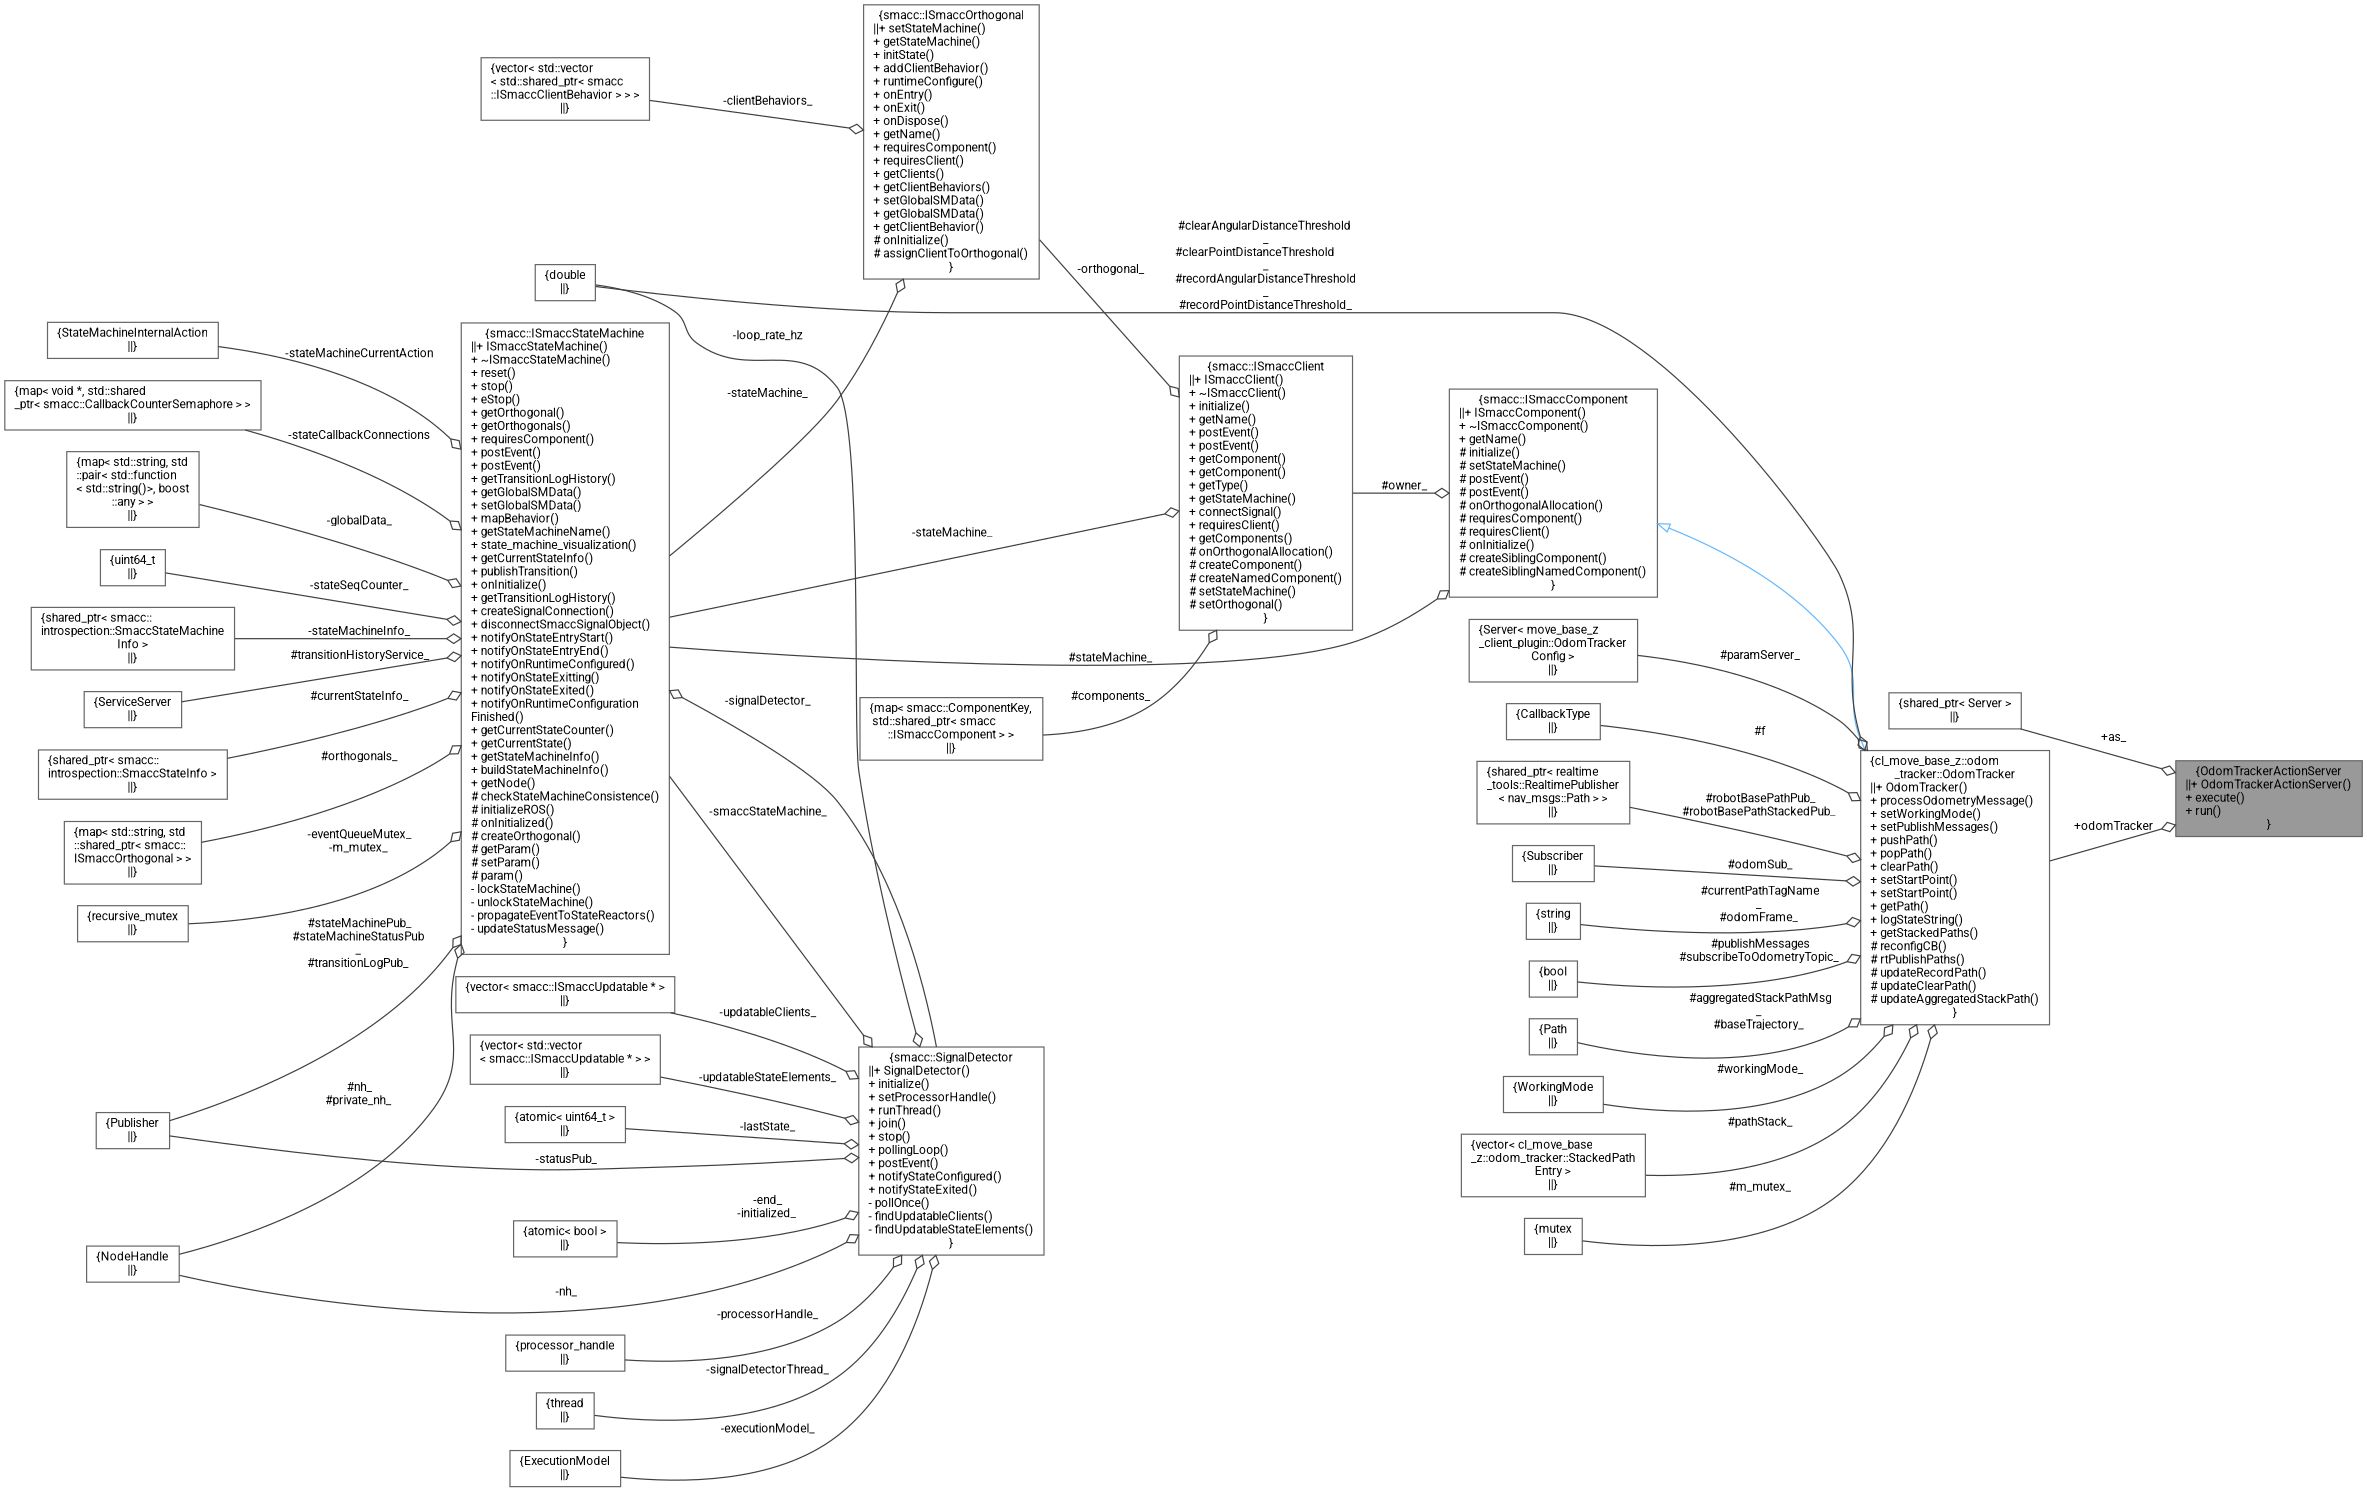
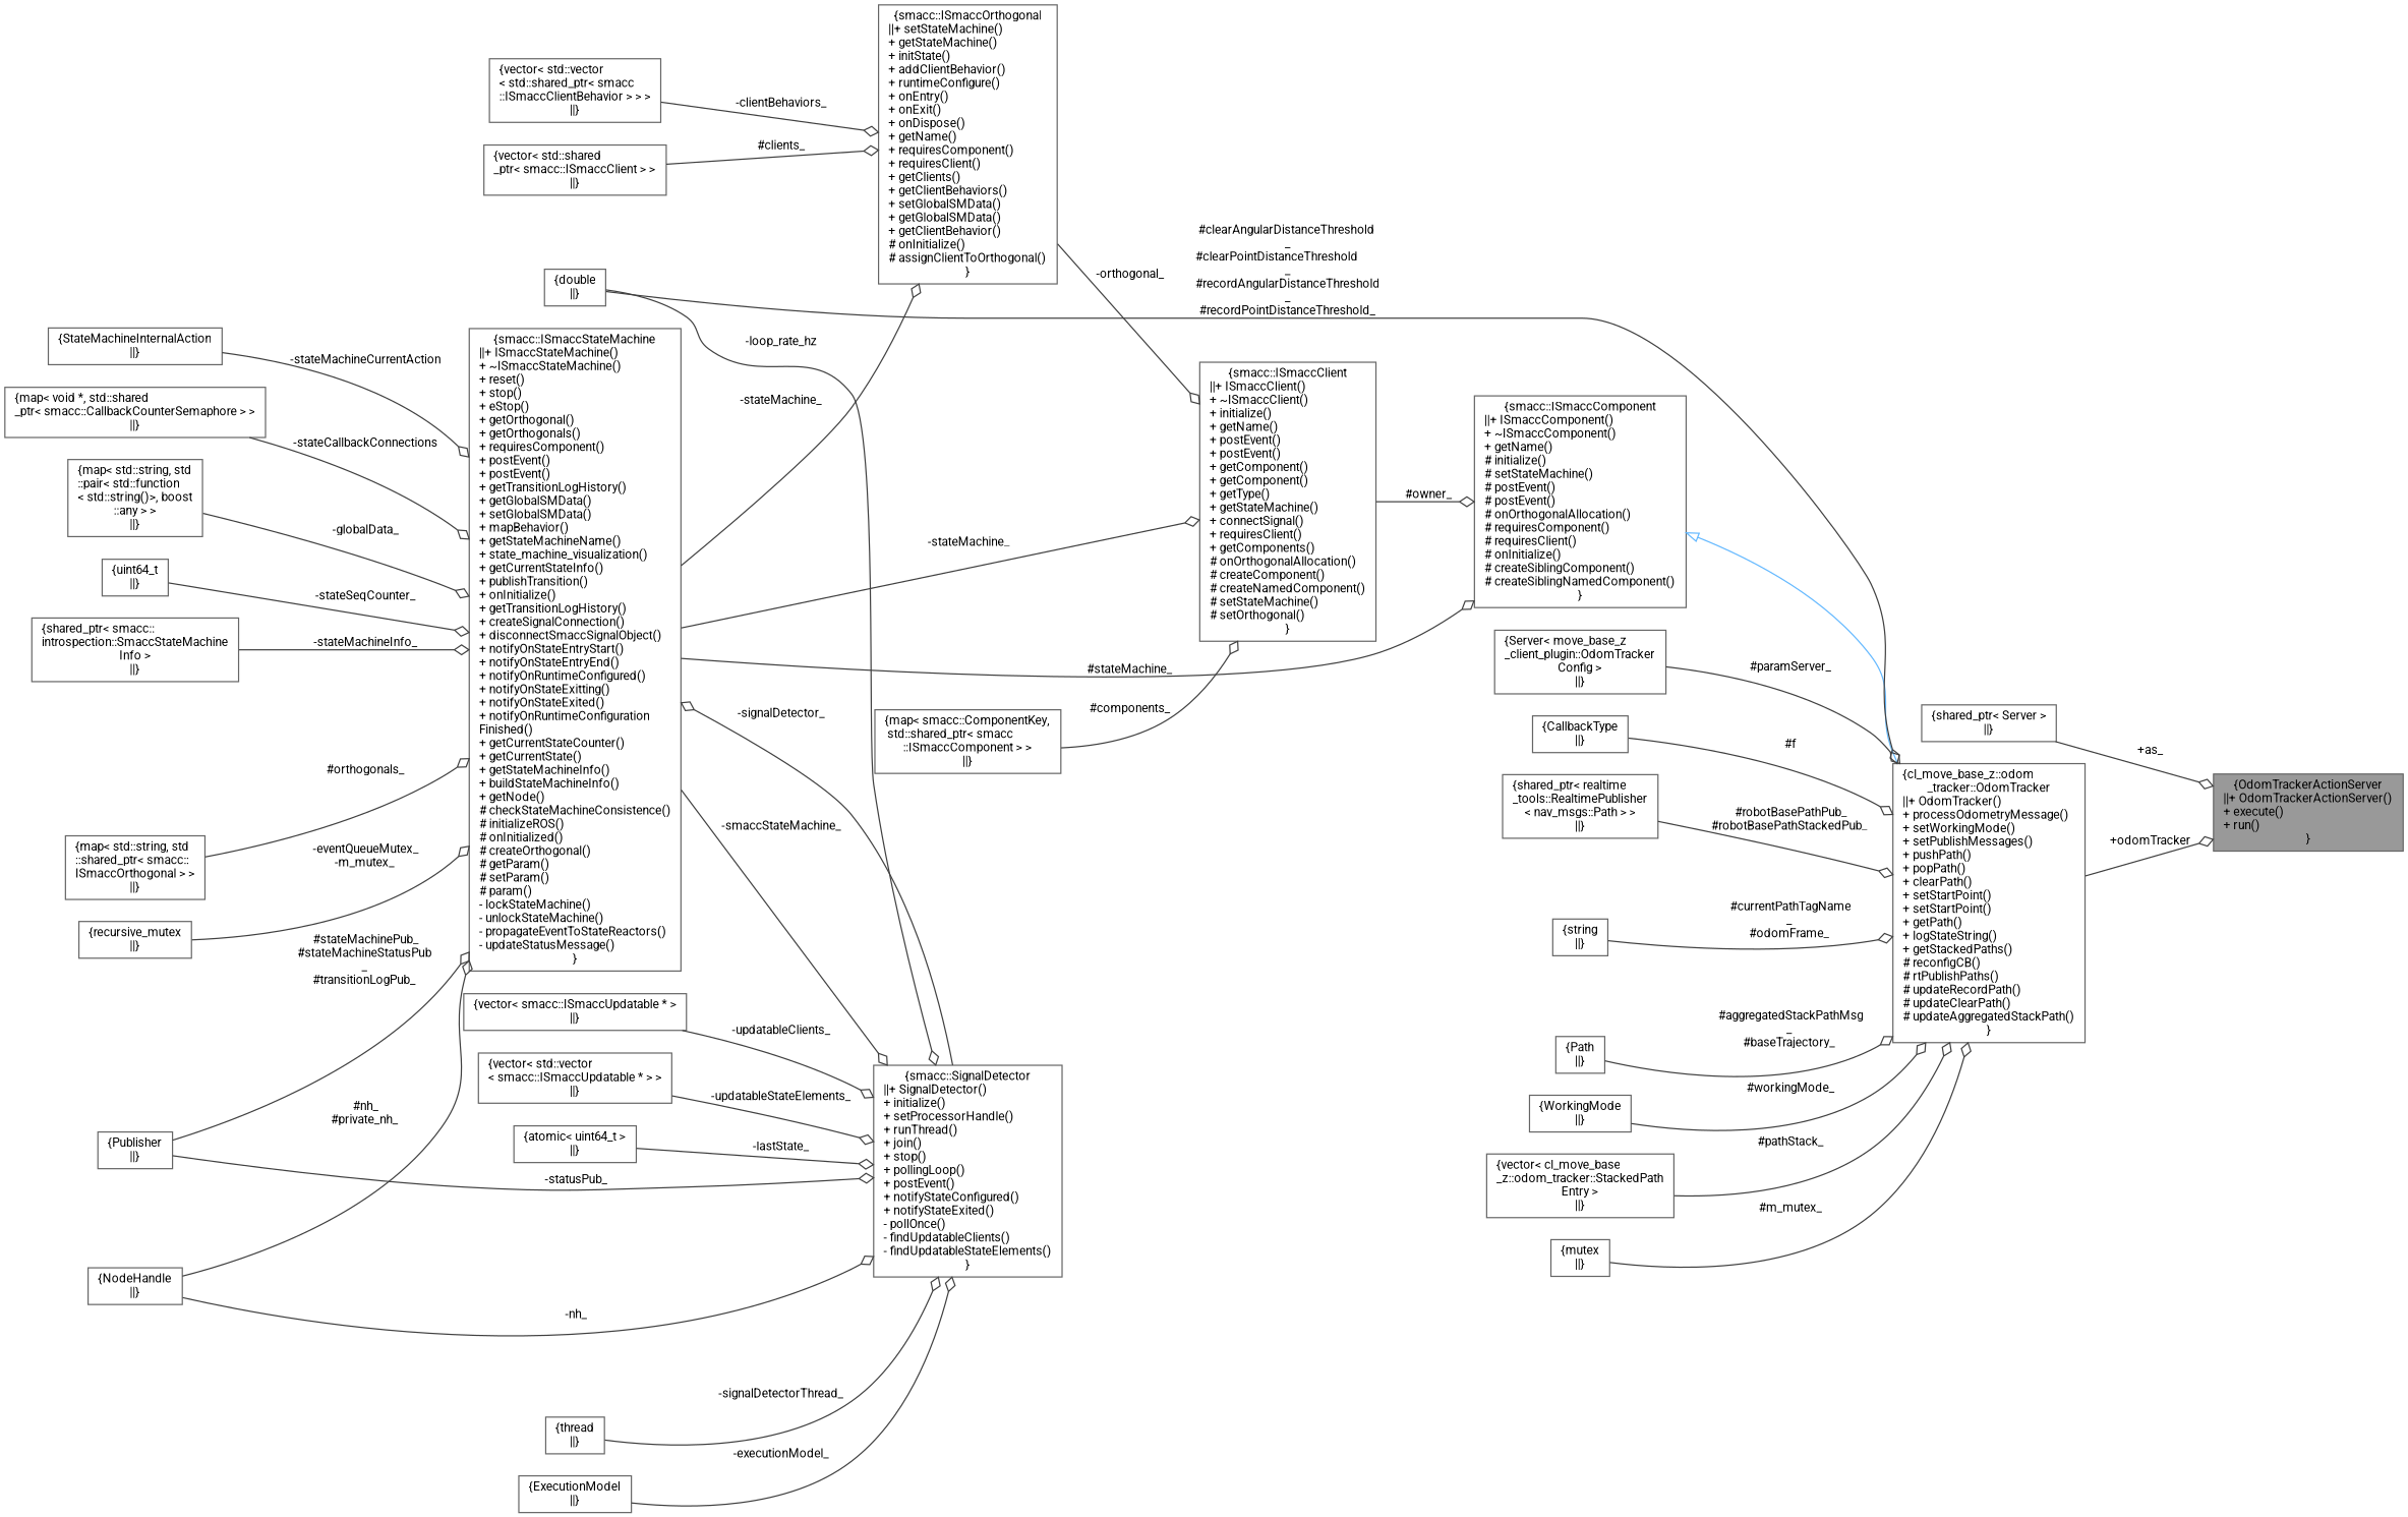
  digraph {
    fontname=Roboto
    rankdir=LR
    node [color=gray40 fillcolor=white fontname=Roboto fontsize=10 shape=box style=filled]
    edge [arrowhead=odiamond color=grey25 fontname=Roboto fontsize=10 labelfontname=Helvetica labelfontsize=10 style=solid]
    n1 [fillcolor=grey60 fontcolor=black height=0.2 label="{OdomTrackerActionServer\n||+ OdomTrackerActionServer()\l+ execute()\l+ run()\l}" width=0.4]
    n2 [height=0.2 label="{shared_ptr\< Server \>\n||}" width=0.4]
    n3 [height=0.2 label="{cl_move_base_z::odom\l_tracker::OdomTracker\n||+ OdomTracker()\l+ processOdometryMessage()\l+ setWorkingMode()\l+ setPublishMessages()\l+ pushPath()\l+ popPath()\l+ clearPath()\l+ setStartPoint()\l+ setStartPoint()\l+ getPath()\l+ logStateString()\l+ getStackedPaths()\l# reconfigCB()\l# rtPublishPaths()\l# updateRecordPath()\l# updateClearPath()\l# updateAggregatedStackPath()\l}" width=0.4]
    n4 [height=0.2 label="{smacc::ISmaccComponent\n||+ ISmaccComponent()\l+ ~ISmaccComponent()\l+ getName()\l# initialize()\l# setStateMachine()\l# postEvent()\l# postEvent()\l# onOrthogonalAllocation()\l# requiresComponent()\l# requiresClient()\l# onInitialize()\l# createSiblingComponent()\l# createSiblingNamedComponent()\l}" width=0.4]
    n5 [height=0.2 label="{smacc::ISmaccStateMachine\n||+ ISmaccStateMachine()\l+ ~ISmaccStateMachine()\l+ reset()\l+ stop()\l+ eStop()\l+ getOrthogonal()\l+ getOrthogonals()\l+ requiresComponent()\l+ postEvent()\l+ postEvent()\l+ getTransitionLogHistory()\l+ getGlobalSMData()\l+ setGlobalSMData()\l+ mapBehavior()\l+ getStateMachineName()\l+ state_machine_visualization()\l+ getCurrentStateInfo()\l+ publishTransition()\l+ onInitialize()\l+ getTransitionLogHistory()\l+ createSignalConnection()\l+ disconnectSmaccSignalObject()\l+ notifyOnStateEntryStart()\l+ notifyOnStateEntryEnd()\l+ notifyOnRuntimeConfigured()\l+ notifyOnStateExitting()\l+ notifyOnStateExited()\l+ notifyOnRuntimeConfiguration\lFinished()\l+ getCurrentStateCounter()\l+ getCurrentState()\l+ getStateMachineInfo()\l+ buildStateMachineInfo()\l+ getNode()\l# checkStateMachineConsistence()\l# initializeROS()\l# onInitialized()\l# createOrthogonal()\l# getParam()\l# setParam()\l# param()\l- lockStateMachine()\l- unlockStateMachine()\l- propagateEventToStateReactors()\l- updateStatusMessage()\l}" width=0.4]
    n6 [height=0.2 label="{smacc::SignalDetector\n||+ SignalDetector()\l+ initialize()\l+ setProcessorHandle()\l+ runThread()\l+ join()\l+ stop()\l+ pollingLoop()\l+ postEvent()\l+ notifyStateConfigured()\l+ notifyStateExited()\l- pollOnce()\l- findUpdatableClients()\l- findUpdatableStateElements()\l}" width=0.4]
    n7 [height=0.2 label="{smacc::ISmaccClient\n||+ ISmaccClient()\l+ ~ISmaccClient()\l+ initialize()\l+ getName()\l+ postEvent()\l+ postEvent()\l+ getComponent()\l+ getComponent()\l+ getType()\l+ getStateMachine()\l+ connectSignal()\l+ requiresClient()\l+ getComponents()\l# onOrthogonalAllocation()\l# createComponent()\l# createNamedComponent()\l# setStateMachine()\l# setOrthogonal()\l}" width=0.4]
    n8 [height=0.2 label="{smacc::ISmaccOrthogonal\n||+ setStateMachine()\l+ getStateMachine()\l+ initState()\l+ addClientBehavior()\l+ runtimeConfigure()\l+ onEntry()\l+ onExit()\l+ onDispose()\l+ getName()\l+ requiresComponent()\l+ requiresClient()\l+ getClients()\l+ getClientBehaviors()\l+ setGlobalSMData()\l+ getGlobalSMData()\l+ getClientBehavior()\l# onInitialize()\l# assignClientToOrthogonal()\l}" width=0.4]
    n9 [height=0.2 label="{NodeHandle\n||}" width=0.4]
    n10 [height=0.2 label="{Publisher\n||}" width=0.4]
-   n11 [height=0.2 label="{ServiceServer\n||}" width=0.4]
-   n12 [height=0.2 label="{shared_ptr\< smacc::\lintrospection::SmaccStateInfo \>\n||}" width=0.4]
    n13 [height=0.2 label="{map\< std::string, std\l::shared_ptr\< smacc::\lISmaccOrthogonal \> \>\n||}" width=0.4]
    n14 [height=0.2 label="{recursive_mutex\n||}" width=0.4]
    n15 [height=0.2 label="{StateMachineInternalAction\n||}" width=0.4]
    n16 [height=0.2 label="{map\< void *, std::shared\l_ptr\< smacc::CallbackCounterSemaphore \> \>\n||}" width=0.4]
    n17 [height=0.2 label="{map\< std::string, std\l::pair\< std::function\l\< std::string()\>, boost\l::any \> \>\n||}" width=0.4]
    n18 [height=0.2 label="{vector\< smacc::ISmaccUpdatable * \>\n||}" width=0.4]
    n19 [height=0.2 label="{vector\< std::vector\l\< smacc::ISmaccUpdatable * \> \>\n||}" width=0.4]
    n20 [height=0.2 label="{atomic\< uint64_t \>\n||}" width=0.4]
    n21 [height=0.2 label="{double\n||}" width=0.4]
-   n22 [height=0.2 label="{atomic\< bool \>\n||}" width=0.4]
-   n23 [height=0.2 label="{processor_handle\n||}" width=0.4]
    n24 [height=0.2 label="{thread\n||}" width=0.4]
    n25 [height=0.2 label="{ExecutionModel\n||}" width=0.4]
    n26 [height=0.2 label="{uint64_t\n||}" width=0.4]
    n27 [height=0.2 label="{shared_ptr\< smacc::\lintrospection::SmaccStateMachine\lInfo \>\n||}" width=0.4]
    n28 [height=0.2 label="{map\< smacc::ComponentKey,\l std::shared_ptr\< smacc\l::ISmaccComponent \> \>\n||}" width=0.4]
+   n29 [height=0.2 label="{vector\< std::shared\l_ptr\< smacc::ISmaccClient \> \>\n||}" width=0.4]
    n30 [height=0.2 label="{vector\< std::vector\l\< std::shared_ptr\< smacc\l::ISmaccClientBehavior \> \> \>\n||}" width=0.4]
    n31 [height=0.2 label="{Server\< move_base_z\l_client_plugin::OdomTracker\lConfig \>\n||}" width=0.4]
    n32 [height=0.2 label="{CallbackType\n||}" width=0.4]
    n33 [height=0.2 label="{shared_ptr\< realtime\l_tools::RealtimePublisher\l\< nav_msgs::Path \> \>\n||}" width=0.4]
-   n34 [height=0.2 label="{Subscriber\n||}" width=0.4]
    n35 [height=0.2 label="{string\n||}" width=0.4]
-   n36 [height=0.2 label="{bool\n||}" width=0.4]
    n37 [height=0.2 label="{Path\n||}" width=0.4]
    n38 [height=0.2 label="{WorkingMode\n||}" width=0.4]
    n39 [height=0.2 label="{vector\< cl_move_base\l_z::odom_tracker::StackedPath\lEntry \>\n||}" width=0.4]
    n40 [height=0.2 label="{mutex\n||}" width=0.4]
    n2 -> n1 [label=" +as_"]
    n3 -> n1 [label=" +odomTracker"]
    n4 -> n3 [arrowtail=onormal color=steelblue1 dir=back arrowhead=""]
    n5 -> n4 [label=" #stateMachine_"]
    n5 -> n6 [label=" -smaccStateMachine_"]
    n5 -> n7 [label=" -stateMachine_"]
    n5 -> n8 [label=" -stateMachine_"]
    n6 -> n5 [label=" -signalDetector_"]
    n7 -> n4 [label=" #owner_"]
    n8 -> n7 [label=" -orthogonal_"]
    n9 -> n5 [label=" #nh_\n#private_nh_"]
    n9 -> n6 [label=" -nh_"]
    n10 -> n5 [label=" #stateMachinePub_\n#stateMachineStatusPub\l_\n#transitionLogPub_"]
    n10 -> n6 [label=" -statusPub_"]
-   n11 -> n5 [label=" #transitionHistoryService_"]
-   n12 -> n5 [label=" #currentStateInfo_"]
    n13 -> n5 [label=" #orthogonals_"]
    n14 -> n5 [label=" -eventQueueMutex_\n-m_mutex_"]
    n15 -> n5 [label=" -stateMachineCurrentAction"]
    n16 -> n5 [label=" -stateCallbackConnections"]
    n17 -> n5 [label=" -globalData_"]
    n18 -> n6 [label=" -updatableClients_"]
    n19 -> n6 [label=" -updatableStateElements_"]
    n20 -> n6 [label=" -lastState_"]
    n21 -> n3 [label=" #clearAngularDistanceThreshold\l_\n#clearPointDistanceThreshold\l_\n#recordAngularDistanceThreshold\l_\n#recordPointDistanceThreshold_"]
    n21 -> n6 [label=" -loop_rate_hz"]
-   n22 -> n6 [label=" -end_\n-initialized_"]
-   n23 -> n6 [label=" -processorHandle_"]
    n24 -> n6 [label=" -signalDetectorThread_"]
    n25 -> n6 [label=" -executionModel_"]
    n26 -> n5 [label=" -stateSeqCounter_"]
    n27 -> n5 [label=" -stateMachineInfo_"]
    n28 -> n7 [label=" #components_"]
+   n29 -> n8 [label=" #clients_"]
    n30 -> n8 [label=" -clientBehaviors_"]
    n31 -> n3 [label=" #paramServer_"]
    n32 -> n3 [label=" #f"]
    n33 -> n3 [label=" #robotBasePathPub_\n#robotBasePathStackedPub_"]
-   n34 -> n3 [label=" #odomSub_"]
    n35 -> n3 [label=" #currentPathTagName\l_\n#odomFrame_"]
-   n36 -> n3 [label=" #publishMessages\n#subscribeToOdometryTopic_"]
    n37 -> n3 [label=" #aggregatedStackPathMsg\l_\n#baseTrajectory_"]
    n38 -> n3 [label=" #workingMode_"]
    n39 -> n3 [label=" #pathStack_"]
    n40 -> n3 [label=" #m_mutex_"]
  }
